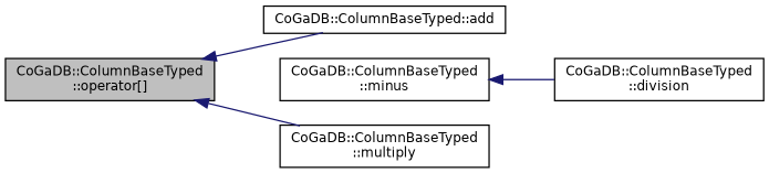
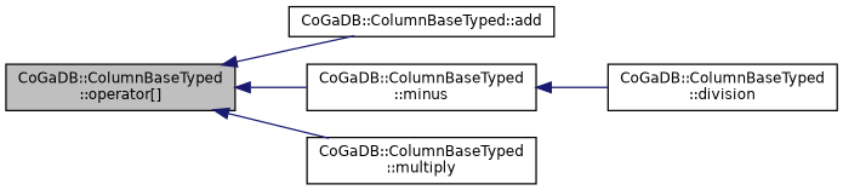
  digraph {
    rankdir=LR
    node [color=black fillcolor=white fontname=Helvetica fontsize=10 shape=record style=filled]
    edge [color=midnightblue dir=back fontname=Helvetica fontsize=10 labelfontname=Helvetica labelfontsize=10 style=solid]
    n1 [fillcolor=grey75 fontcolor=black height=0.2 label="CoGaDB::ColumnBaseTyped\l::operator[]" width=0.4]
    n2 [height=0.2 label="CoGaDB::ColumnBaseTyped::add" width=0.4]
    n3 [height=0.2 label="CoGaDB::ColumnBaseTyped\l::minus" width=0.4]
    n4 [height=0.2 label="CoGaDB::ColumnBaseTyped\l::multiply" width=0.4]
    n5 [height=0.2 label="CoGaDB::ColumnBaseTyped\l::division" width=0.4]
    n1 -> n2
+   n1 -> n3
    n1 -> n4
    n3 -> n5
  }
